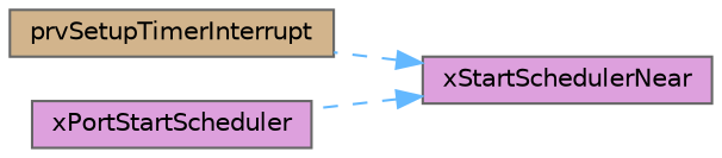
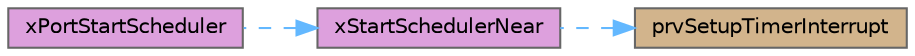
  digraph {
    rankdir=RL
    node [color=grey40 fillcolor=plum fontname=Helvetica fontsize=10 shape=box style=filled]
    edge [color=steelblue1 dir=back fontname=Helvetica fontsize=10 labelfontname=Helvetica labelfontsize=10 style=dashed]
    n1 [color=gray40 fillcolor=tan fontcolor=black height=0.2 label=prvSetupTimerInterrupt width=0.4]
    n2 [height=0.2 label=xStartSchedulerNear width=0.4]
    n3 [height=0.2 label=xPortStartScheduler width=0.4]
-   n2 -> n1
+   n1 -> n2
    n2 -> n3
  }
